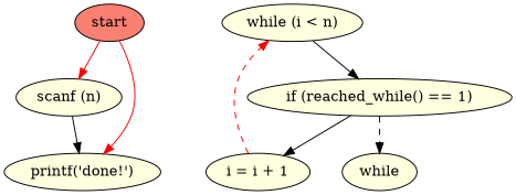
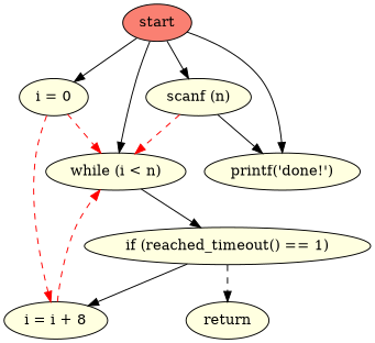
  digraph {
    node [fillcolor=lightyellow shape=ellipse style=filled]
    n1 [fillcolor=salmon label=start]
    n2 [label="scanf (n)"]
+   n3 [label="i = 0"]
    n4 [label="while (i < n)"]
    n5 [label="printf('done!')"]
-   n6 [label="i = i + 1"]
-   n7 [label="if (reached_while() == 1)"]
-   n8 [label=while]
-   n1 -> n2 [color=red]
-   n1 -> n5 [color=red]
+   n6 [label="i = i + 8"]
+   n7 [label="if (reached_timeout() == 1)"]
+   n8 [label=return]
+   n1 -> n2
+   n1 -> n3
+   n1 -> n4
+   n1 -> n5
+   n2 -> n4 [color=red style=dashed]
    n2 -> n5
+   n3 -> n4 [color=red style=dashed]
+   n3 -> n6 [color=red style=dashed]
    n4 -> n7
    n6 -> n4 [color=red style=dashed]
    n7 -> n6
    n7 -> n8 [style=dashed]
  }
